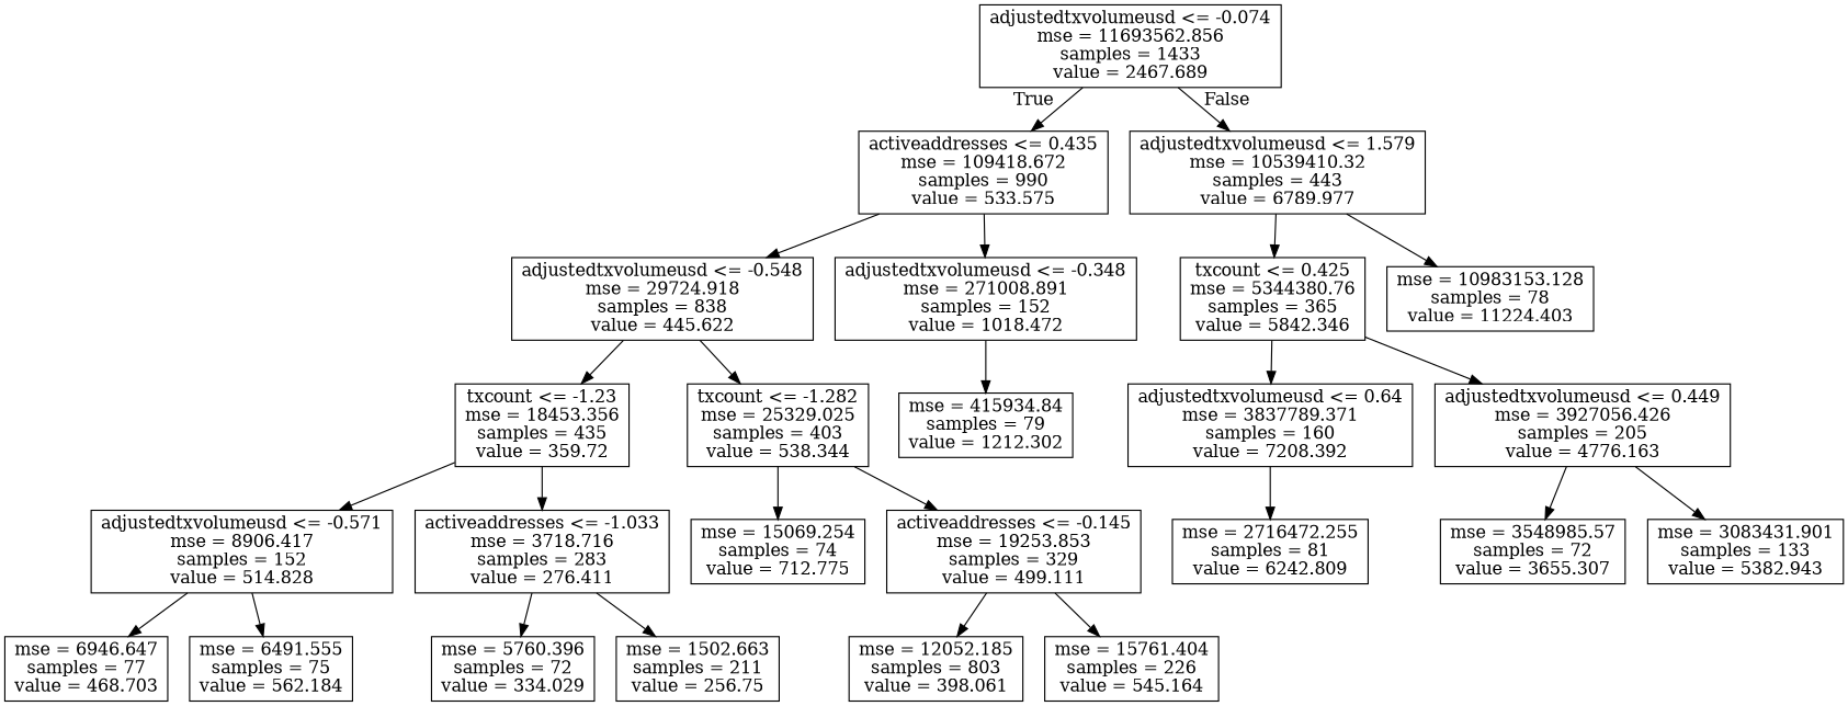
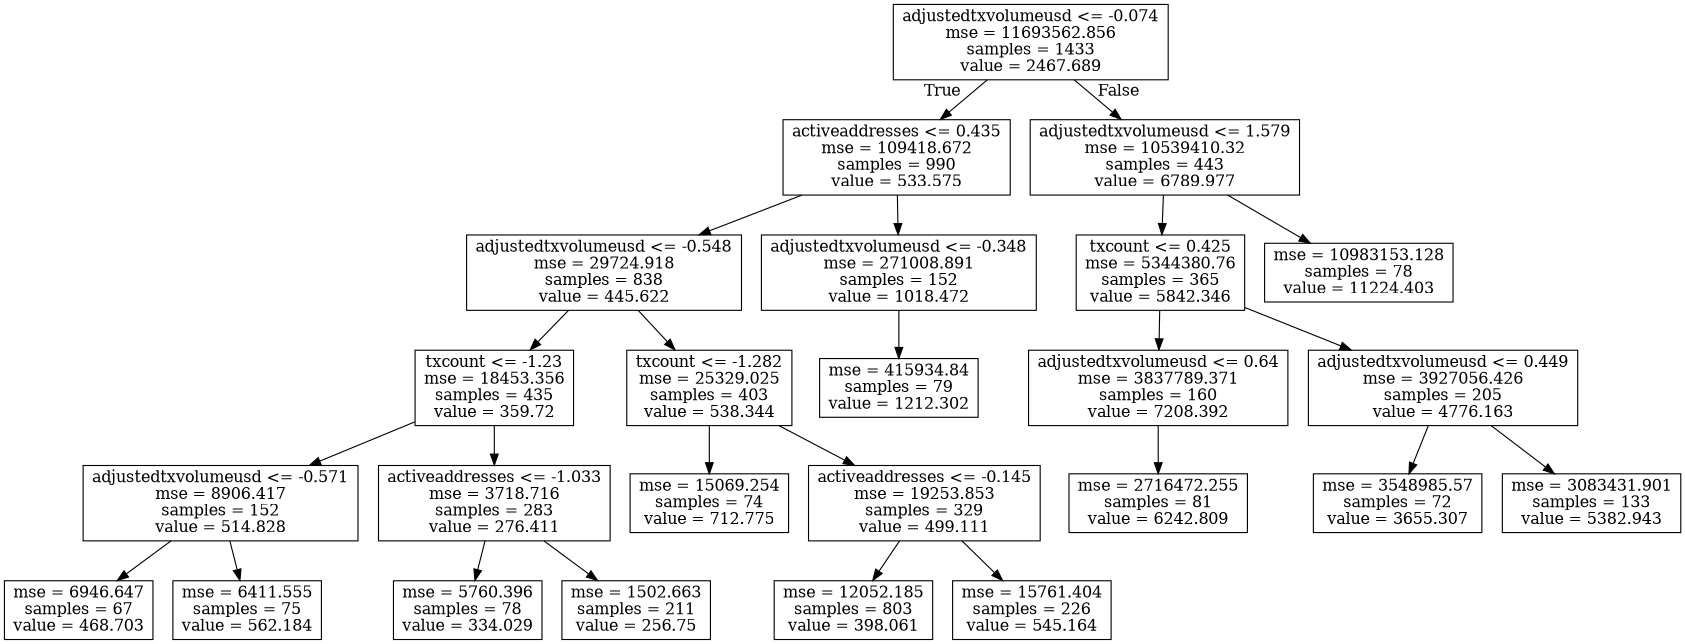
  digraph {
    node [shape=box]
    n1 [label="adjustedtxvolumeusd <= -0.074\nmse = 11693562.856\nsamples = 1433\nvalue = 2467.689"]
    n2 [label="activeaddresses <= 0.435\nmse = 109418.672\nsamples = 990\nvalue = 533.575"]
    n3 [label="adjustedtxvolumeusd <= 1.579\nmse = 10539410.32\nsamples = 443\nvalue = 6789.977"]
    n4 [label="adjustedtxvolumeusd <= -0.548\nmse = 29724.918\nsamples = 838\nvalue = 445.622"]
    n5 [label="adjustedtxvolumeusd <= -0.348\nmse = 271008.891\nsamples = 152\nvalue = 1018.472"]
    n6 [label="txcount <= 0.425\nmse = 5344380.76\nsamples = 365\nvalue = 5842.346"]
    n7 [label="mse = 10983153.128\nsamples = 78\nvalue = 11224.403"]
    n8 [label="txcount <= -1.23\nmse = 18453.356\nsamples = 435\nvalue = 359.72"]
    n9 [label="txcount <= -1.282\nmse = 25329.025\nsamples = 403\nvalue = 538.344"]
    n10 [label="mse = 415934.84\nsamples = 79\nvalue = 1212.302"]
    n11 [label="adjustedtxvolumeusd <= -0.571\nmse = 8906.417\nsamples = 152\nvalue = 514.828"]
    n12 [label="activeaddresses <= -1.033\nmse = 3718.716\nsamples = 283\nvalue = 276.411"]
    n13 [label="mse = 15069.254\nsamples = 74\nvalue = 712.775"]
    n14 [label="activeaddresses <= -0.145\nmse = 19253.853\nsamples = 329\nvalue = 499.111"]
-   n15 [label="mse = 6946.647\nsamples = 77\nvalue = 468.703"]
-   n16 [label="mse = 6491.555\nsamples = 75\nvalue = 562.184"]
-   n17 [label="mse = 5760.396\nsamples = 72\nvalue = 334.029"]
+   n15 [label="mse = 6946.647\nsamples = 67\nvalue = 468.703"]
+   n16 [label="mse = 6411.555\nsamples = 75\nvalue = 562.184"]
+   n17 [label="mse = 5760.396\nsamples = 78\nvalue = 334.029"]
    n18 [label="mse = 1502.663\nsamples = 211\nvalue = 256.75"]
    n19 [label="mse = 12052.185\nsamples = 803\nvalue = 398.061"]
    n20 [label="mse = 15761.404\nsamples = 226\nvalue = 545.164"]
    n21 [label="adjustedtxvolumeusd <= 0.64\nmse = 3837789.371\nsamples = 160\nvalue = 7208.392"]
    n22 [label="adjustedtxvolumeusd <= 0.449\nmse = 3927056.426\nsamples = 205\nvalue = 4776.163"]
    n23 [label="mse = 2716472.255\nsamples = 81\nvalue = 6242.809"]
    n24 [label="mse = 3548985.57\nsamples = 72\nvalue = 3655.307"]
    n25 [label="mse = 3083431.901\nsamples = 133\nvalue = 5382.943"]
    n1 -> n2 [headlabel=True labelangle=45 labeldistance=2.5]
    n1 -> n3 [headlabel=False labelangle=-45 labeldistance=2.5]
    n2 -> n4
    n2 -> n5
    n3 -> n6
    n3 -> n7
    n4 -> n8
    n4 -> n9
    n5 -> n10
    n6 -> n21
    n6 -> n22
    n8 -> n11
    n8 -> n12
    n9 -> n13
    n9 -> n14
    n11 -> n15
    n11 -> n16
    n12 -> n17
    n12 -> n18
    n14 -> n19
    n14 -> n20
    n21 -> n23
    n22 -> n24
    n22 -> n25
  }
